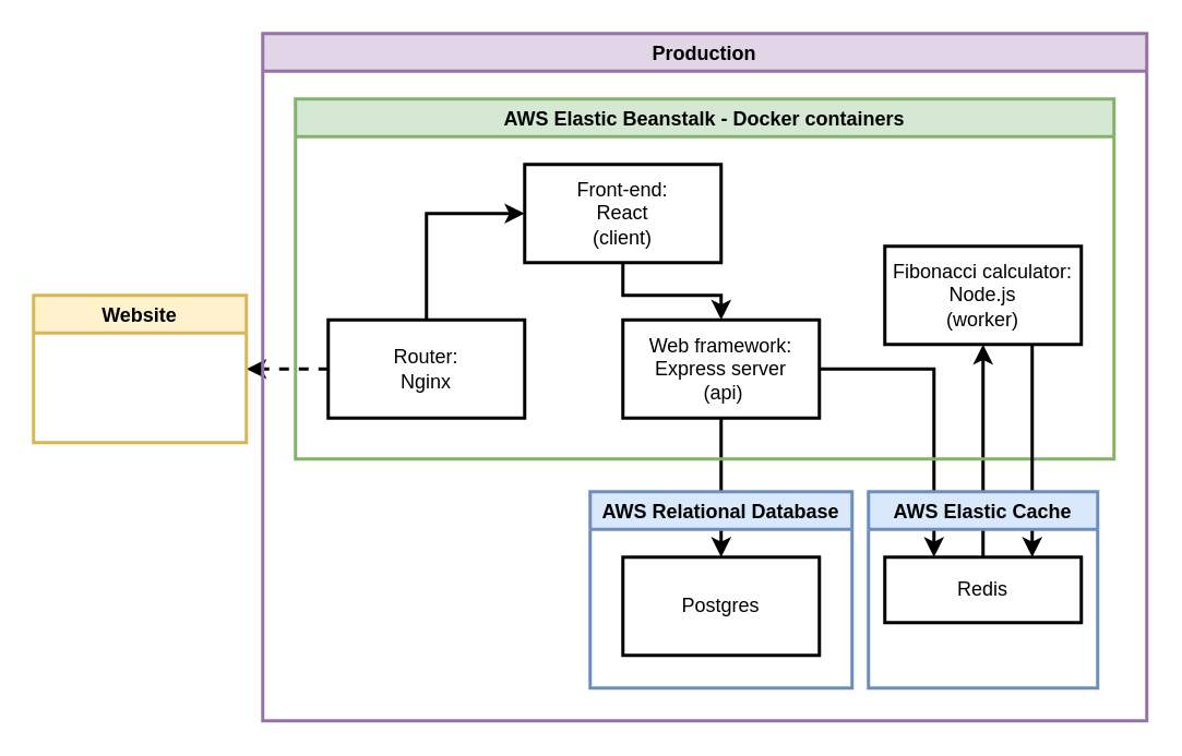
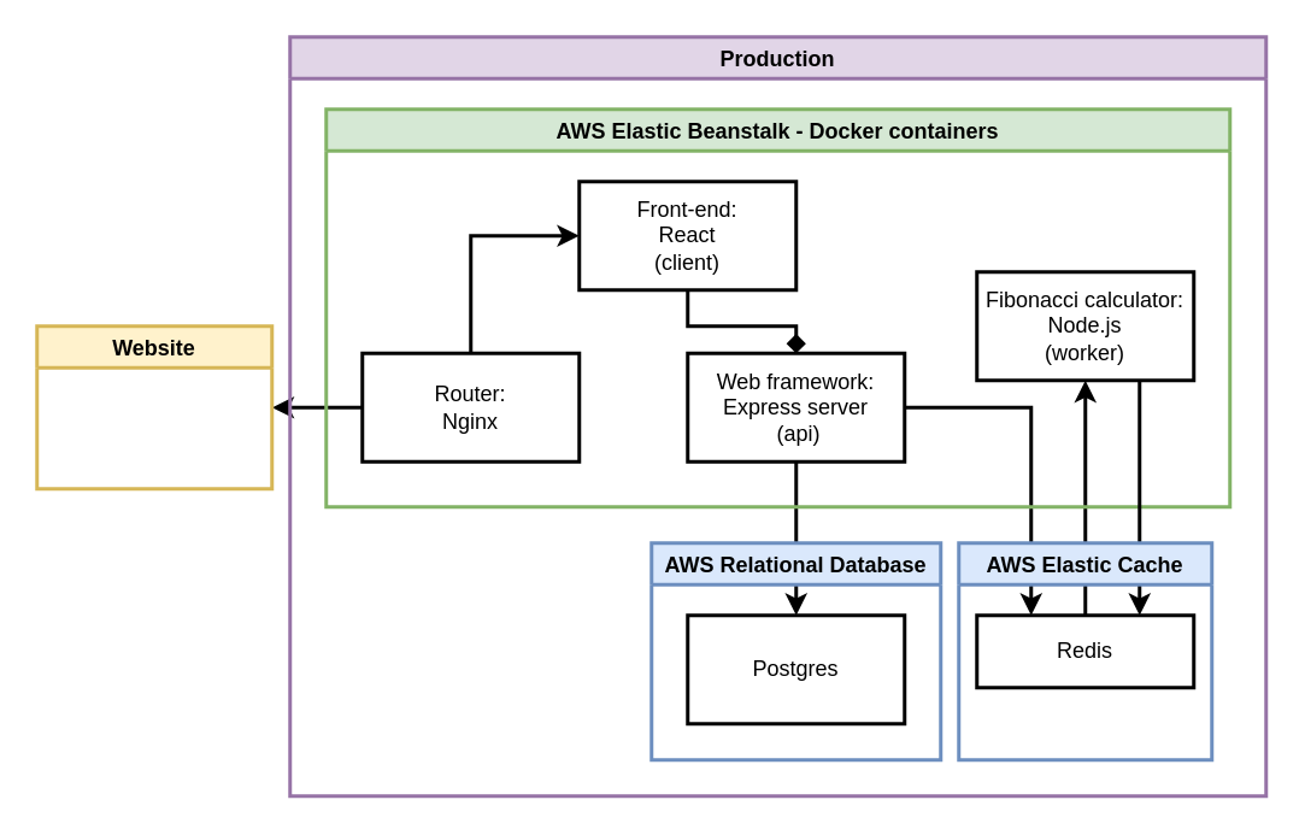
  <mxCell id="0" />
  <mxCell id="1" parent="0" />
- <mxCell id="2" value="" style="edgeStyle=orthogonalEdgeStyle;rounded=0;orthogonalLoop=1;jettySize=auto;html=1;strokeWidth=2;dashed=1;" edge="1" parent="1" source="4" target="5"><mxGeometry relative="1" as="geometry" /></mxCell>
+ <mxCell id="2" value="" style="edgeStyle=orthogonalEdgeStyle;rounded=0;orthogonalLoop=1;jettySize=auto;html=1;strokeWidth=2;" edge="1" parent="1" source="4" target="5"><mxGeometry relative="1" as="geometry" /></mxCell>
  <mxCell id="3" style="edgeStyle=orthogonalEdgeStyle;rounded=0;orthogonalLoop=1;jettySize=auto;html=1;entryX=0;entryY=0.5;entryDx=0;entryDy=0;strokeWidth=2;" edge="1" parent="1" source="4" target="10"><mxGeometry relative="1" as="geometry" /></mxCell>
  <mxCell id="4" value="&lt;div&gt;Router:&lt;/div&gt;&lt;div&gt;Nginx&lt;/div&gt;" style="rounded=0;whiteSpace=wrap;html=1;strokeWidth=2;" vertex="1" parent="1"><mxGeometry x="200" y="195" width="120" height="60" as="geometry" /></mxCell>
  <mxCell id="5" value="Website" style="swimlane;strokeWidth=2;fillColor=#fff2cc;strokeColor=#d6b656;" vertex="1" parent="1"><mxGeometry x="20" y="180" width="130" height="90" as="geometry"><mxRectangle x="20" y="370" width="80" height="23" as="alternateBounds" /></mxGeometry></mxCell>
  <mxCell id="6" value="" style="edgeStyle=orthogonalEdgeStyle;rounded=0;orthogonalLoop=1;jettySize=auto;html=1;strokeWidth=2;" edge="1" parent="1" source="8" target="13"><mxGeometry relative="1" as="geometry" /></mxCell>
  <mxCell id="7" style="edgeStyle=orthogonalEdgeStyle;rounded=0;orthogonalLoop=1;jettySize=auto;html=1;exitX=1;exitY=0.5;exitDx=0;exitDy=0;entryX=0.25;entryY=0;entryDx=0;entryDy=0;strokeWidth=2;" edge="1" parent="1" source="8" target="12"><mxGeometry relative="1" as="geometry" /></mxCell>
  <mxCell id="8" value="&lt;div&gt;Web framework:&lt;br&gt;&lt;/div&gt;&lt;div&gt;Express server&lt;/div&gt;&amp;nbsp;(api)" style="rounded=0;whiteSpace=wrap;html=1;strokeWidth=2;" vertex="1" parent="1"><mxGeometry x="380" y="195" width="120" height="60" as="geometry" /></mxCell>
- <mxCell id="9" value="" style="edgeStyle=orthogonalEdgeStyle;rounded=0;orthogonalLoop=1;jettySize=auto;html=1;strokeWidth=2;" edge="1" parent="1" source="10" target="8"><mxGeometry relative="1" as="geometry" /></mxCell>
+ <mxCell id="9" value="" style="edgeStyle=orthogonalEdgeStyle;rounded=0;orthogonalLoop=1;jettySize=auto;html=1;strokeWidth=2;endArrow=diamond;" edge="1" parent="1" source="10" target="8"><mxGeometry relative="1" as="geometry" /></mxCell>
  <mxCell id="10" value="Front-end:&lt;br&gt;&lt;div&gt;React&lt;/div&gt;&lt;div&gt;(client)&lt;/div&gt;" style="rounded=0;whiteSpace=wrap;html=1;strokeWidth=2;" vertex="1" parent="1"><mxGeometry x="320" y="100" width="120" height="60" as="geometry" /></mxCell>
  <mxCell id="11" style="edgeStyle=orthogonalEdgeStyle;rounded=0;orthogonalLoop=1;jettySize=auto;html=1;exitX=0.5;exitY=0;exitDx=0;exitDy=0;entryX=0.5;entryY=1;entryDx=0;entryDy=0;strokeWidth=2;" edge="1" parent="1" source="12" target="15"><mxGeometry relative="1" as="geometry" /></mxCell>
  <mxCell id="12" value="&lt;div&gt;Redis&lt;/div&gt;" style="rounded=0;whiteSpace=wrap;html=1;strokeWidth=2;" vertex="1" parent="1"><mxGeometry x="540" y="340" width="120" height="40" as="geometry" /></mxCell>
  <mxCell id="13" value="&lt;div&gt;Postgres&lt;/div&gt;" style="rounded=0;whiteSpace=wrap;html=1;strokeWidth=2;" vertex="1" parent="1"><mxGeometry x="380" y="340" width="120" height="60" as="geometry" /></mxCell>
  <mxCell id="14" value="AWS Elastic Beanstalk - Docker containers" style="swimlane;strokeWidth=2;fillColor=#d5e8d4;strokeColor=#82b366;" vertex="1" parent="1"><mxGeometry x="180" y="60" width="500" height="220" as="geometry" /></mxCell>
  <mxCell id="15" value="&lt;div&gt;Fibonacci calculator:&lt;/div&gt;&lt;div&gt;Node.js&lt;br&gt; &lt;/div&gt;&lt;div&gt;(worker)&lt;br&gt;&lt;/div&gt;" style="rounded=0;whiteSpace=wrap;html=1;strokeWidth=2;" vertex="1" parent="14"><mxGeometry x="360" y="90" width="120" height="60" as="geometry" /></mxCell>
  <mxCell id="16" style="edgeStyle=orthogonalEdgeStyle;rounded=0;orthogonalLoop=1;jettySize=auto;html=1;exitX=0.75;exitY=1;exitDx=0;exitDy=0;entryX=0.75;entryY=0;entryDx=0;entryDy=0;strokeWidth=2;" edge="1" parent="1" source="15" target="12"><mxGeometry relative="1" as="geometry" /></mxCell>
  <mxCell id="17" value="AWS Relational Database" style="swimlane;strokeWidth=2;fillColor=#dae8fc;strokeColor=#6c8ebf;" vertex="1" parent="1"><mxGeometry x="360" y="300" width="160" height="120" as="geometry" /></mxCell>
  <mxCell id="18" value="AWS Elastic Cache" style="swimlane;strokeWidth=2;fillColor=#dae8fc;strokeColor=#6c8ebf;" vertex="1" parent="1"><mxGeometry x="530" y="300" width="140" height="120" as="geometry" /></mxCell>
  <mxCell id="19" value="Production" style="swimlane;strokeWidth=2;fillColor=#e1d5e7;strokeColor=#9673a6;" vertex="1" parent="1"><mxGeometry x="160" y="20" width="540" height="420" as="geometry" /></mxCell>
